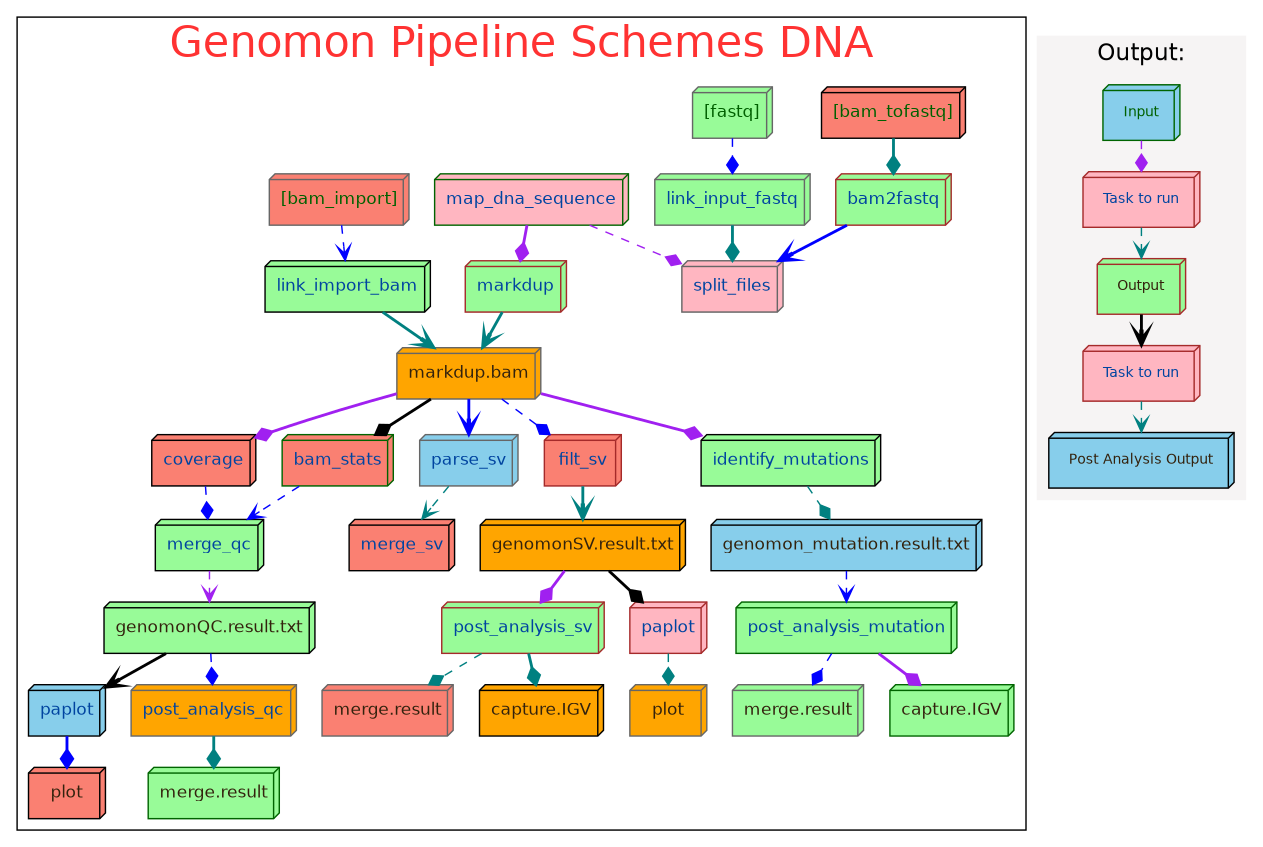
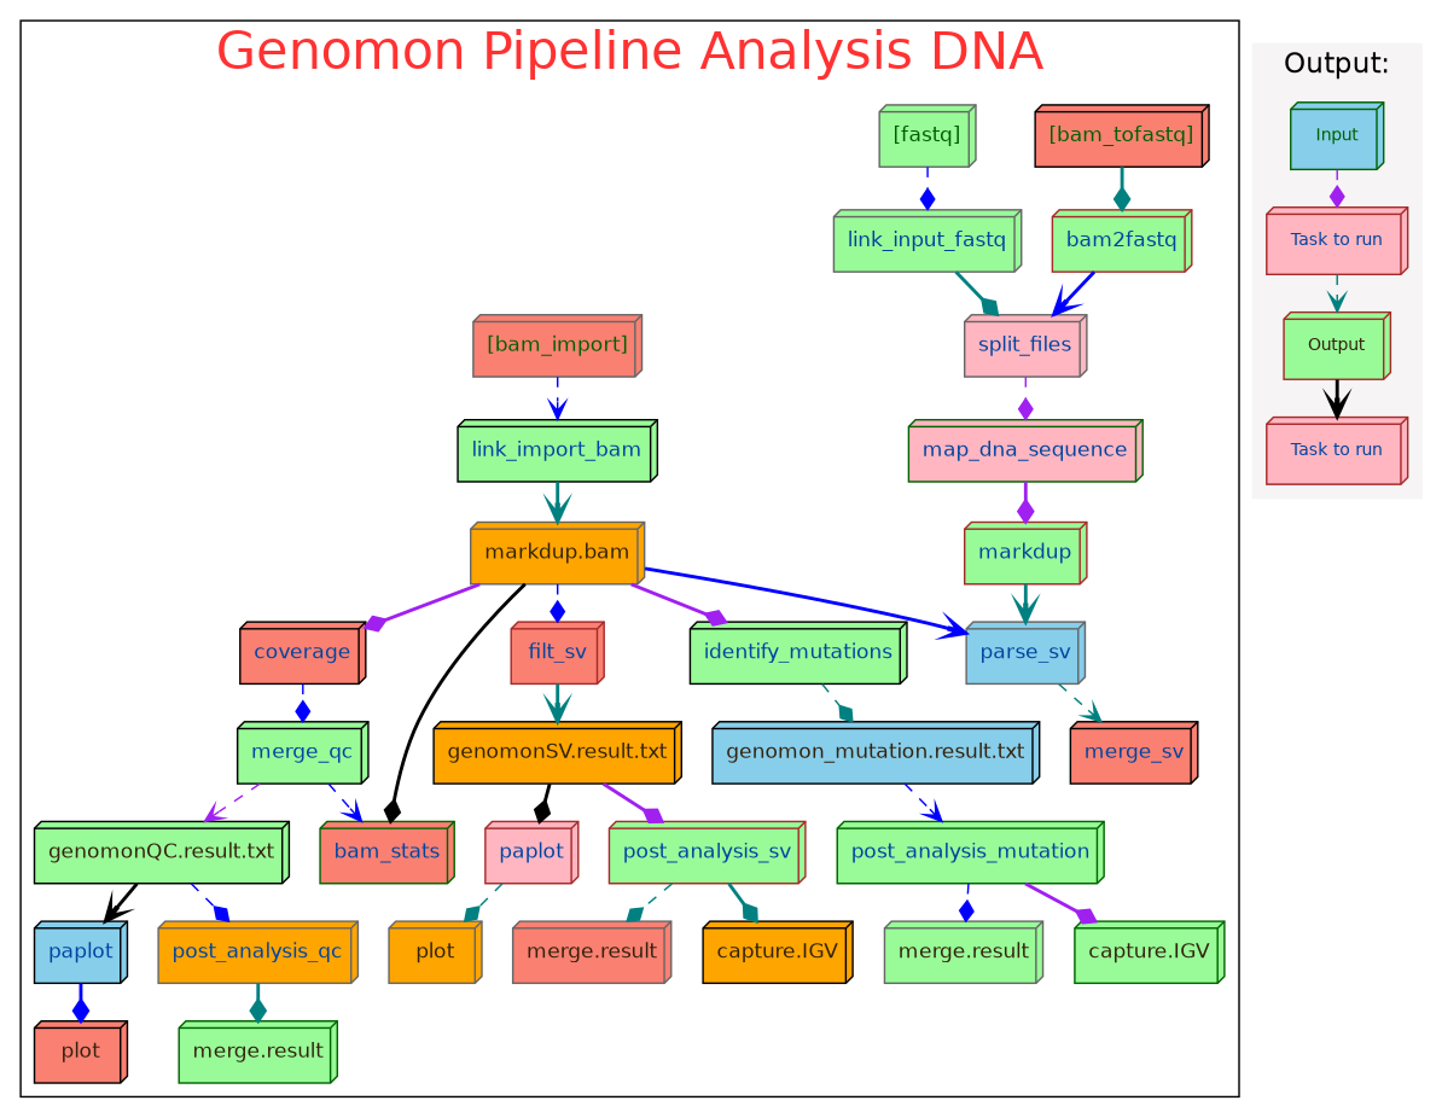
  digraph {
    clusterrank=local
    fontname="DejaVu Sans"
    fontsize=30
    ranksep=0.3
    splines=true
    node [color=black fillcolor=palegreen fontcolor="#0044A0" fontname="DejaVu Sans" fontsize=12 shape=box3d style=filled]
    edge [arrowhead=diamond color=teal fontname="DejaVu Sans" style=bold]
    n1 [fillcolor=salmon fontcolor="#006000" label="[bam_tofastq]"]
    n2 [color=brown label=bam2fastq]
    n3 [color=gray40 fontcolor="#006000" label="[fastq]"]
    n4 [color=gray40 label=link_input_fastq]
    n5 [color=gray40 fillcolor=salmon fontcolor="#006000" label="[bam_import]"]
    n6 [label=link_import_bam]
    n7 [color=gray40 fillcolor=lightpink label=split_files]
    n8 [color=gray40 fillcolor=orange fontcolor="#33220D" label="markdup.bam"]
    n9 [color=darkgreen fillcolor=lightpink label=map_dna_sequence]
    n10 [color=brown label=markdup]
    n11 [color=darkgreen fillcolor=salmon label=bam_stats]
    n12 [label=merge_qc]
    n13 [fillcolor=salmon label=coverage]
    n14 [color=gray40 fillcolor=skyblue label=parse_sv]
    n15 [fillcolor=salmon label=merge_sv]
    n16 [color=brown fillcolor=salmon label=filt_sv]
    n17 [fillcolor=orange fontcolor="#33220D" label="genomonSV.result.txt"]
    n18 [label=identify_mutations]
    n19 [fillcolor=skyblue fontcolor="#33220D" label="genomon_mutation.result.txt"]
    n20 [fontcolor="#33220D" label="genomonQC.result.txt"]
    n21 [color=gray40 fillcolor=orange label=post_analysis_qc]
    n22 [color=darkgreen fontcolor="#33220D" label="merge.result"]
    n23 [color=brown label=post_analysis_sv]
    n24 [fillcolor=orange fontcolor="#33220D" label="capture.IGV"]
    n25 [color=gray40 fillcolor=salmon fontcolor="#33220D" label="merge.result"]
    n26 [color=darkgreen label=post_analysis_mutation]
    n27 [color=darkgreen fontcolor="#33220D" label="capture.IGV"]
    n28 [color=gray40 fontcolor="#33220D" label="merge.result"]
    n29 [fillcolor=skyblue label=paplot]
    n30 [fillcolor=salmon fontcolor="#33220D" label=plot]
    n31 [color=brown fillcolor=lightpink label=paplot]
    n32 [color=gray40 fillcolor=orange fontcolor="#33220D" label=plot]
    n33 [color=darkgreen fillcolor=skyblue fontcolor="#006000" fontsize=10 label=Input margin="0.2,0.2"]
    n34 [color=brown fillcolor=lightpink fontsize=10 label="Task to run" margin="0.2,0.2"]
    n35 [color=brown fontcolor="#33220D" fontsize=10 label=Output margin="0.2,0.2"]
    n36 [color=brown fillcolor=lightpink fontsize=10 label="Task to run" margin="0.2,0.2"]
-   n37 [fillcolor=skyblue fontcolor="#33220D" fontsize=10 label="Post Analysis Output" margin="0.2,0.2"]
    subgraph cluster_1 {
      fontcolor="#FF3232"
-     label="Genomon Pipeline Schemes DNA"
+     label="Genomon Pipeline Analysis DNA"
      rank=min
      n1
      n2
      n3
      n4
      n5
      n6
      n7
      n8
      n9
      n10
      n11
      n12
      n13
      n14
      n15
      n16
      n17
      n18
      n19
      n20
      n21
      n22
      n23
      n24
      n25
      n26
      n27
      n28
      n29
      n30
      n31
      n32
    }
    subgraph cluster_2 {
      color="#F6F4F4"
      fontsize=16
      label="Output:"
      rank=min
      style=filled
      n33
      n34
      n35
      n36
-     n37
    }
    n1 -> n2
    n2 -> n7 [arrowhead=vee color=blue]
    n3 -> n4 [color=blue style=dashed]
    n4 -> n7
    n5 -> n6 [arrowhead=vee color=blue style=dashed]
    n6 -> n8 [arrowhead=vee]
-   n9 -> n7 [color=purple style=dashed]
+   n7 -> n9 [color=purple style=dashed]
    n8 -> n11 [color=black]
    n8 -> n13 [color=purple]
    n8 -> n14 [arrowhead=vee color=blue]
    n8 -> n16 [color=blue style=dashed]
    n8 -> n18 [color=purple]
    n9 -> n10 [color=purple]
-   n10 -> n8 [arrowhead=vee]
-   n11 -> n12 [arrowhead=vee color=blue style=dashed]
+   n10 -> n14 [arrowhead=vee]
+   n12 -> n11 [arrowhead=vee color=blue style=dashed]
    n12 -> n20 [arrowhead=vee color=purple style=dashed]
    n13 -> n12 [color=blue style=dashed]
    n14 -> n15 [arrowhead=vee style=dashed]
    n16 -> n17 [arrowhead=vee]
    n17 -> n23 [color=purple]
    n17 -> n31 [color=black]
    n18 -> n19 [style=dashed]
    n19 -> n26 [arrowhead=vee color=blue style=dashed]
    n20 -> n21 [color=blue style=dashed]
    n20 -> n29 [arrowhead=vee color=black]
    n21 -> n22
    n23 -> n24
    n23 -> n25 [style=dashed]
    n26 -> n27 [color=purple]
    n26 -> n28 [color=blue style=dashed]
    n29 -> n30 [color=blue]
    n31 -> n32 [style=dashed]
    n33 -> n34 [arrowtype=normal color=purple style=dashed]
    n34 -> n35 [arrowhead=vee arrowtype=normal style=dashed]
    n35 -> n36 [arrowhead=vee arrowtype=normal color=black]
-   n36 -> n37 [arrowhead=vee arrowtype=normal style=dashed]
  }
